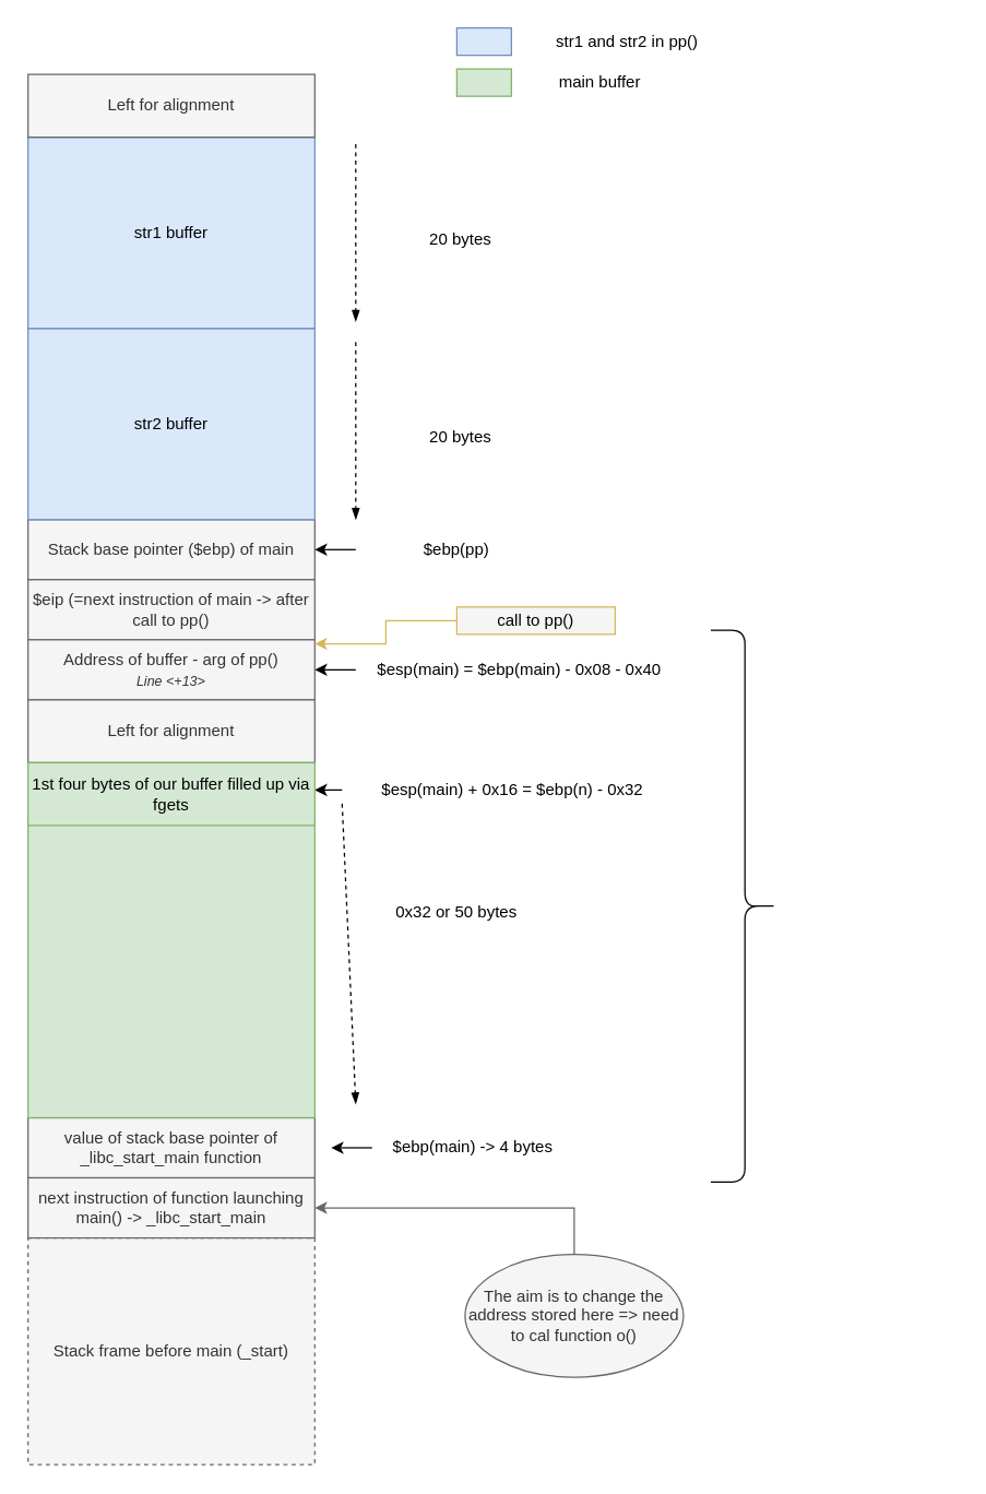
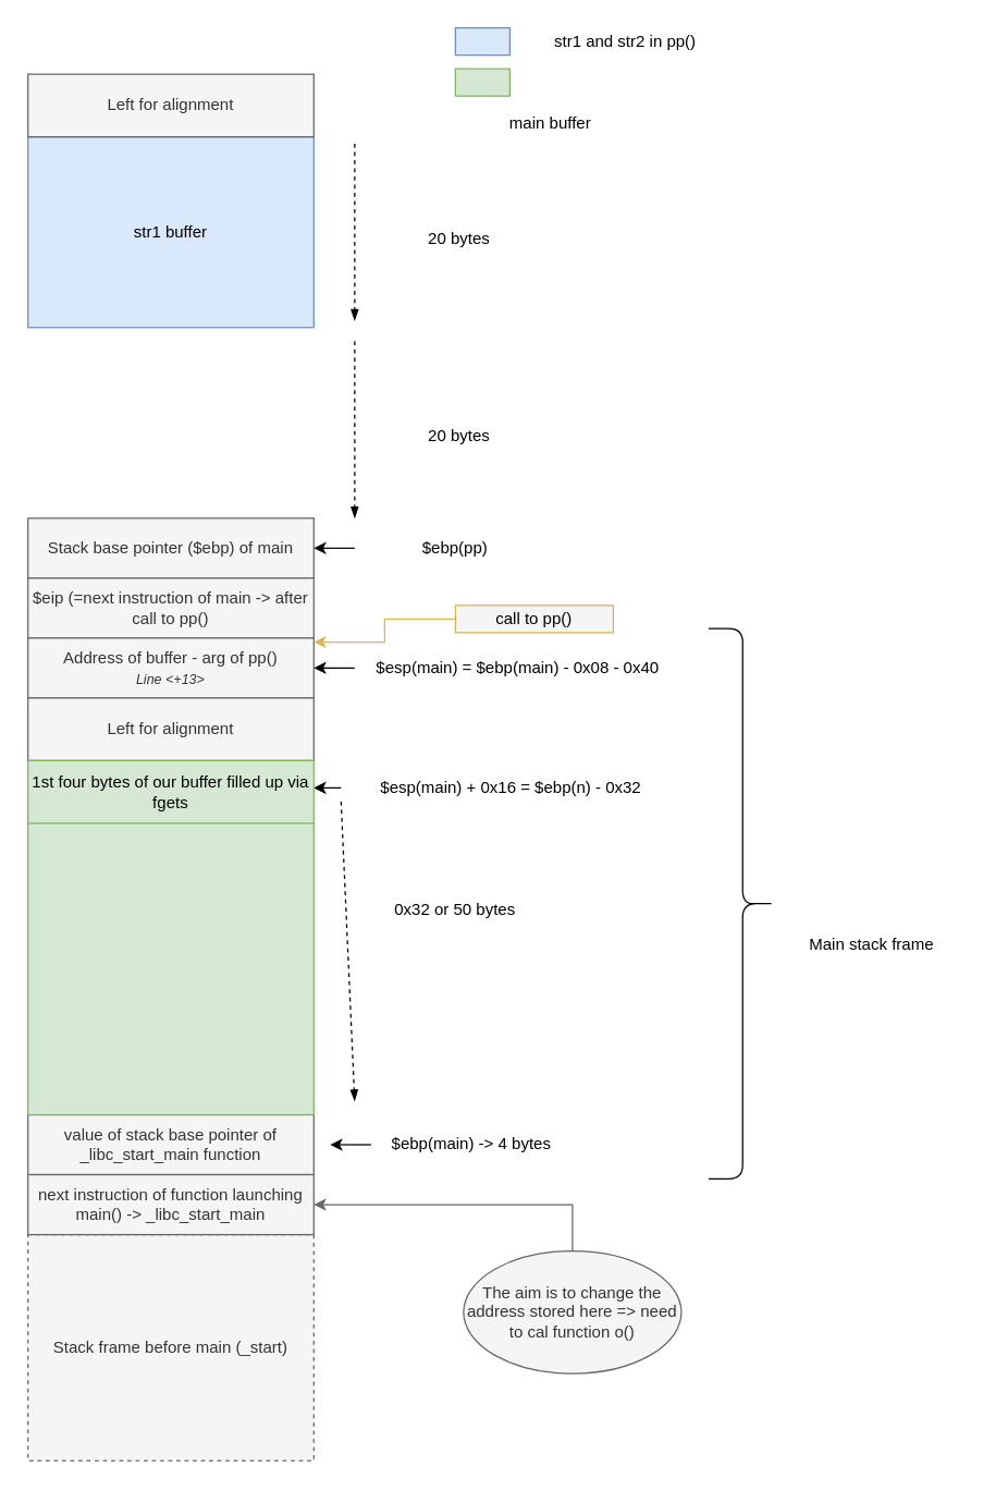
  <mxCell id="0" />
  <mxCell id="1" parent="0" />
  <mxCell id="2" value="$esp(main) + 0x16 = $ebp(n) - 0x32" style="text;html=1;strokeColor=none;fillColor=none;align=center;verticalAlign=middle;whiteSpace=wrap;rounded=0;" parent="1" vertex="1"><mxGeometry x="250" y="568" width="250" height="20" as="geometry" /></mxCell>
  <mxCell id="3" value="" style="endArrow=classic;html=1;entryX=1;entryY=0.5;entryDx=0;entryDy=0;exitX=0;exitY=0.5;exitDx=0;exitDy=0;" parent="1" source="2" edge="1"><mxGeometry width="50" height="50" relative="1" as="geometry"><mxPoint x="370" y="836" as="sourcePoint" /><mxPoint x="230" y="578" as="targetPoint" /></mxGeometry></mxCell>
  <mxCell id="4" value="" style="endArrow=blockThin;dashed=1;html=1;exitX=0;exitY=1;exitDx=0;exitDy=0;endFill=1;" parent="1" source="2" edge="1"><mxGeometry width="50" height="50" relative="1" as="geometry"><mxPoint x="270" y="608" as="sourcePoint" /><mxPoint x="260" y="808" as="targetPoint" /></mxGeometry></mxCell>
  <mxCell id="5" value="Stack frame before main (_start)" style="rounded=0;whiteSpace=wrap;html=1;fillColor=#f5f5f5;strokeColor=#666666;fontColor=#333333;dashed=1;" parent="1" vertex="1"><mxGeometry x="20" y="906" width="210" height="166" as="geometry" /></mxCell>
  <mxCell id="6" value="" style="rounded=0;whiteSpace=wrap;html=1;fillColor=#dae8fc;strokeColor=#6c8ebf;" parent="1" vertex="1"><mxGeometry x="334" y="20" width="40" height="20" as="geometry" /></mxCell>
  <mxCell id="7" value="str1 and str2 in pp()" style="text;html=1;strokeColor=none;fillColor=none;align=center;verticalAlign=middle;whiteSpace=wrap;rounded=0;" parent="1" vertex="1"><mxGeometry x="384" y="20" width="150" height="20" as="geometry" /></mxCell>
  <mxCell id="8" value="" style="rounded=0;whiteSpace=wrap;html=1;fillColor=#d5e8d4;strokeColor=#82b366;" parent="1" vertex="1"><mxGeometry x="334" y="50" width="40" height="20" as="geometry" /></mxCell>
- <mxCell id="9" value="main buffer" style="text;html=1;strokeColor=none;fillColor=none;align=center;verticalAlign=middle;whiteSpace=wrap;rounded=0;" parent="1" vertex="1"><mxGeometry x="384" y="50" width="110" height="20" as="geometry" /></mxCell>
+ <mxCell id="9" value="main buffer" style="text;html=1;strokeColor=none;fillColor=none;align=center;verticalAlign=middle;whiteSpace=wrap;rounded=0;" parent="1" vertex="1"><mxGeometry x="349" y="80" width="110" height="20" as="geometry" /></mxCell>
  <mxCell id="10" style="edgeStyle=orthogonalEdgeStyle;rounded=0;orthogonalLoop=1;jettySize=auto;html=1;entryX=1;entryY=0.5;entryDx=0;entryDy=0;fillColor=#f5f5f5;strokeColor=#666666;" parent="1" source="11" edge="1"><mxGeometry relative="1" as="geometry"><Array as="points"><mxPoint x="420" y="884" /></Array><mxPoint x="230" y="884" as="targetPoint" /></mxGeometry></mxCell>
  <mxCell id="11" value="The aim is to change the address stored here =&amp;gt; need to cal function o()" style="ellipse;whiteSpace=wrap;html=1;fillColor=#f5f5f5;strokeColor=#666666;fontColor=#333333;" parent="1" vertex="1"><mxGeometry x="340" y="918" width="160" height="90" as="geometry" /></mxCell>
  <mxCell id="12" value="value of stack base pointer of _libc_start_main function" style="rounded=0;whiteSpace=wrap;html=1;fillColor=#f5f5f5;strokeColor=#666666;fontColor=#333333;" vertex="1" parent="1"><mxGeometry x="20" y="818" width="210" height="44" as="geometry" /></mxCell>
  <mxCell id="13" value="next instruction of function launching main() -&amp;gt; _libc_start_main" style="rounded=0;whiteSpace=wrap;html=1;fillColor=#f5f5f5;strokeColor=#666666;fontColor=#333333;" vertex="1" parent="1"><mxGeometry x="20" y="862" width="210" height="44" as="geometry" /></mxCell>
  <mxCell id="14" value="Stack base pointer ($ebp) of main" style="rounded=0;whiteSpace=wrap;html=1;fillColor=#f5f5f5;strokeColor=#666666;fontColor=#333333;" parent="1" vertex="1"><mxGeometry x="20" y="380" width="210" height="44" as="geometry" /></mxCell>
  <mxCell id="15" value="$eip (=next instruction of main -&amp;gt; after call to pp()" style="rounded=0;whiteSpace=wrap;html=1;fillColor=#f5f5f5;strokeColor=#666666;fontColor=#333333;" parent="1" vertex="1"><mxGeometry x="20" y="424" width="210" height="44" as="geometry" /></mxCell>
  <mxCell id="16" value="Address of buffer - arg of pp()&lt;br&gt;&lt;span style=&quot;font-size: 10px&quot;&gt;&lt;i&gt;Line &amp;lt;+13&amp;gt;&lt;/i&gt;&lt;/span&gt;" style="rounded=0;whiteSpace=wrap;html=1;fillColor=#f5f5f5;strokeColor=#666666;fontColor=#333333;" parent="1" vertex="1"><mxGeometry x="20" y="468" width="210" height="44" as="geometry" /></mxCell>
  <mxCell id="17" value="Left for alignment" style="rounded=0;whiteSpace=wrap;html=1;fillColor=#f5f5f5;strokeColor=#666666;fontColor=#333333;" parent="1" vertex="1"><mxGeometry x="20" y="512" width="210" height="46" as="geometry" /></mxCell>
  <mxCell id="18" value="" style="rounded=0;whiteSpace=wrap;html=1;fillColor=#d5e8d4;strokeColor=#82b366;" parent="1" vertex="1"><mxGeometry x="20" y="598" width="210" height="220" as="geometry" /></mxCell>
  <mxCell id="19" value="1st four bytes of our buffer filled up via fgets" style="rounded=0;whiteSpace=wrap;html=1;fillColor=#d5e8d4;strokeColor=#82b366;" vertex="1" parent="1"><mxGeometry x="20" y="558" width="210" height="46" as="geometry" /></mxCell>
  <mxCell id="20" value="$esp(main) = $ebp(main) - 0x08 - 0x40" style="text;html=1;strokeColor=none;fillColor=none;align=center;verticalAlign=middle;whiteSpace=wrap;rounded=0;" vertex="1" parent="1"><mxGeometry x="260" y="480" width="240" height="20" as="geometry" /></mxCell>
  <mxCell id="21" value="" style="endArrow=classic;html=1;entryX=1;entryY=0.5;entryDx=0;entryDy=0;exitX=0;exitY=0.5;exitDx=0;exitDy=0;" edge="1" source="20" parent="1"><mxGeometry width="50" height="50" relative="1" as="geometry"><mxPoint x="370" y="748" as="sourcePoint" /><mxPoint x="230" y="490" as="targetPoint" /></mxGeometry></mxCell>
  <mxCell id="22" value="$ebp(main) -&amp;gt; 4 bytes" style="text;html=1;strokeColor=none;fillColor=none;align=center;verticalAlign=middle;whiteSpace=wrap;rounded=0;" vertex="1" parent="1"><mxGeometry x="272" y="830" width="148" height="20" as="geometry" /></mxCell>
  <mxCell id="23" value="" style="endArrow=classic;html=1;entryX=1;entryY=0.5;entryDx=0;entryDy=0;exitX=0;exitY=0.5;exitDx=0;exitDy=0;" edge="1" source="22" parent="1"><mxGeometry width="50" height="50" relative="1" as="geometry"><mxPoint x="382" y="1098" as="sourcePoint" /><mxPoint x="242" y="840" as="targetPoint" /></mxGeometry></mxCell>
  <mxCell id="24" value="0x32 or 50 bytes" style="text;html=1;strokeColor=none;fillColor=none;align=center;verticalAlign=middle;whiteSpace=wrap;rounded=0;" vertex="1" parent="1"><mxGeometry x="269" y="658" width="130" height="20" as="geometry" /></mxCell>
  <mxCell id="25" value="" style="shape=curlyBracket;whiteSpace=wrap;html=1;rounded=1;rotation=-180;" vertex="1" parent="1"><mxGeometry x="520" y="461" width="50" height="404" as="geometry" /></mxCell>
+ <mxCell id="26" value="Main stack frame" style="text;html=1;strokeColor=none;fillColor=none;align=center;verticalAlign=middle;whiteSpace=wrap;rounded=0;" vertex="1" parent="1"><mxGeometry x="580" y="682.5" width="120" height="20" as="geometry" /></mxCell>
  <mxCell id="27" style="edgeStyle=orthogonalEdgeStyle;rounded=0;orthogonalLoop=1;jettySize=auto;html=1;entryX=1;entryY=0.25;entryDx=0;entryDy=0;fillColor=#fff2cc;strokeColor=#d6b656;exitX=0;exitY=0.5;exitDx=0;exitDy=0;" edge="1" parent="1" source="28"><mxGeometry relative="1" as="geometry"><mxPoint x="230" y="471" as="targetPoint" /><Array as="points"><mxPoint x="282" y="454" /><mxPoint x="282" y="471" /></Array></mxGeometry></mxCell>
  <mxCell id="28" value="call to pp()" style="rounded=0;whiteSpace=wrap;html=1;fillColor=#f5f5f5;strokeColor=#d6b656;" vertex="1" parent="1"><mxGeometry x="334" y="444" width="116" height="20" as="geometry" /></mxCell>
  <mxCell id="29" value="$ebp(pp)" style="text;html=1;strokeColor=none;fillColor=none;align=center;verticalAlign=middle;whiteSpace=wrap;rounded=0;" vertex="1" parent="1"><mxGeometry x="260" y="392" width="148" height="20" as="geometry" /></mxCell>
  <mxCell id="30" value="" style="endArrow=classic;html=1;entryX=1;entryY=0.5;entryDx=0;entryDy=0;exitX=0;exitY=0.5;exitDx=0;exitDy=0;" edge="1" source="29" parent="1"><mxGeometry width="50" height="50" relative="1" as="geometry"><mxPoint x="370" y="660" as="sourcePoint" /><mxPoint x="230" y="402" as="targetPoint" /></mxGeometry></mxCell>
- <mxCell id="31" value="str2 buffer" style="rounded=0;whiteSpace=wrap;html=1;fillColor=#dae8fc;strokeColor=#6c8ebf;" vertex="1" parent="1"><mxGeometry x="20" y="240" width="210" height="140" as="geometry" /></mxCell>
  <mxCell id="32" value="str1 buffer" style="rounded=0;whiteSpace=wrap;html=1;fillColor=#dae8fc;strokeColor=#6c8ebf;" vertex="1" parent="1"><mxGeometry x="20" y="100" width="210" height="140" as="geometry" /></mxCell>
  <mxCell id="33" value="Left for alignment" style="rounded=0;whiteSpace=wrap;html=1;fillColor=#f5f5f5;strokeColor=#666666;fontColor=#333333;" vertex="1" parent="1"><mxGeometry x="20" y="54" width="210" height="46" as="geometry" /></mxCell>
  <mxCell id="34" value="" style="endArrow=blockThin;dashed=1;html=1;endFill=1;" edge="1" parent="1"><mxGeometry width="50" height="50" relative="1" as="geometry"><mxPoint x="260" y="250" as="sourcePoint" /><mxPoint x="260" y="380" as="targetPoint" /></mxGeometry></mxCell>
  <mxCell id="35" value="20 bytes" style="text;html=1;strokeColor=none;fillColor=none;align=center;verticalAlign=middle;whiteSpace=wrap;rounded=0;" vertex="1" parent="1"><mxGeometry x="272" y="310" width="130" height="20" as="geometry" /></mxCell>
  <mxCell id="36" value="" style="endArrow=blockThin;dashed=1;html=1;endFill=1;" edge="1" parent="1"><mxGeometry width="50" height="50" relative="1" as="geometry"><mxPoint x="260" y="105" as="sourcePoint" /><mxPoint x="260" y="235" as="targetPoint" /></mxGeometry></mxCell>
  <mxCell id="37" value="20 bytes" style="text;html=1;strokeColor=none;fillColor=none;align=center;verticalAlign=middle;whiteSpace=wrap;rounded=0;" vertex="1" parent="1"><mxGeometry x="272" y="165" width="130" height="20" as="geometry" /></mxCell>
